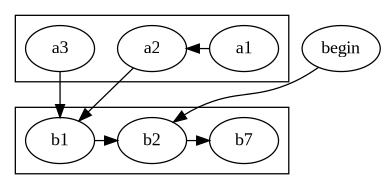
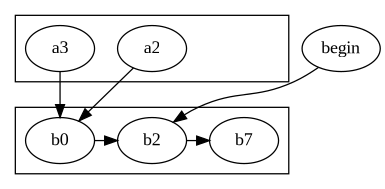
  digraph {
    fontname="Liberation Serif"
    node [fontname="Liberation Serif"]
    edge [fontname="Liberation Serif"]
-   a1
    a2
    a3
-   b1
+   b1 [label=b0]
    b2
    n6 [label=b7]
    begin
    subgraph cluster_1 {
      subgraph sub_2 {
        rank=same
-       a1
        a2
        a3
      }
    }
    subgraph cluster_3 {
      subgraph sub_4 {
        rank=same
        b1
        b2
        n6
      }
    }
-   a1 -> a2 [constraint=false]
    a2 -> b1 [constraint=false]
    a3 -> b1
    b1 -> b2
    b2 -> n6
    begin -> b2
  }
